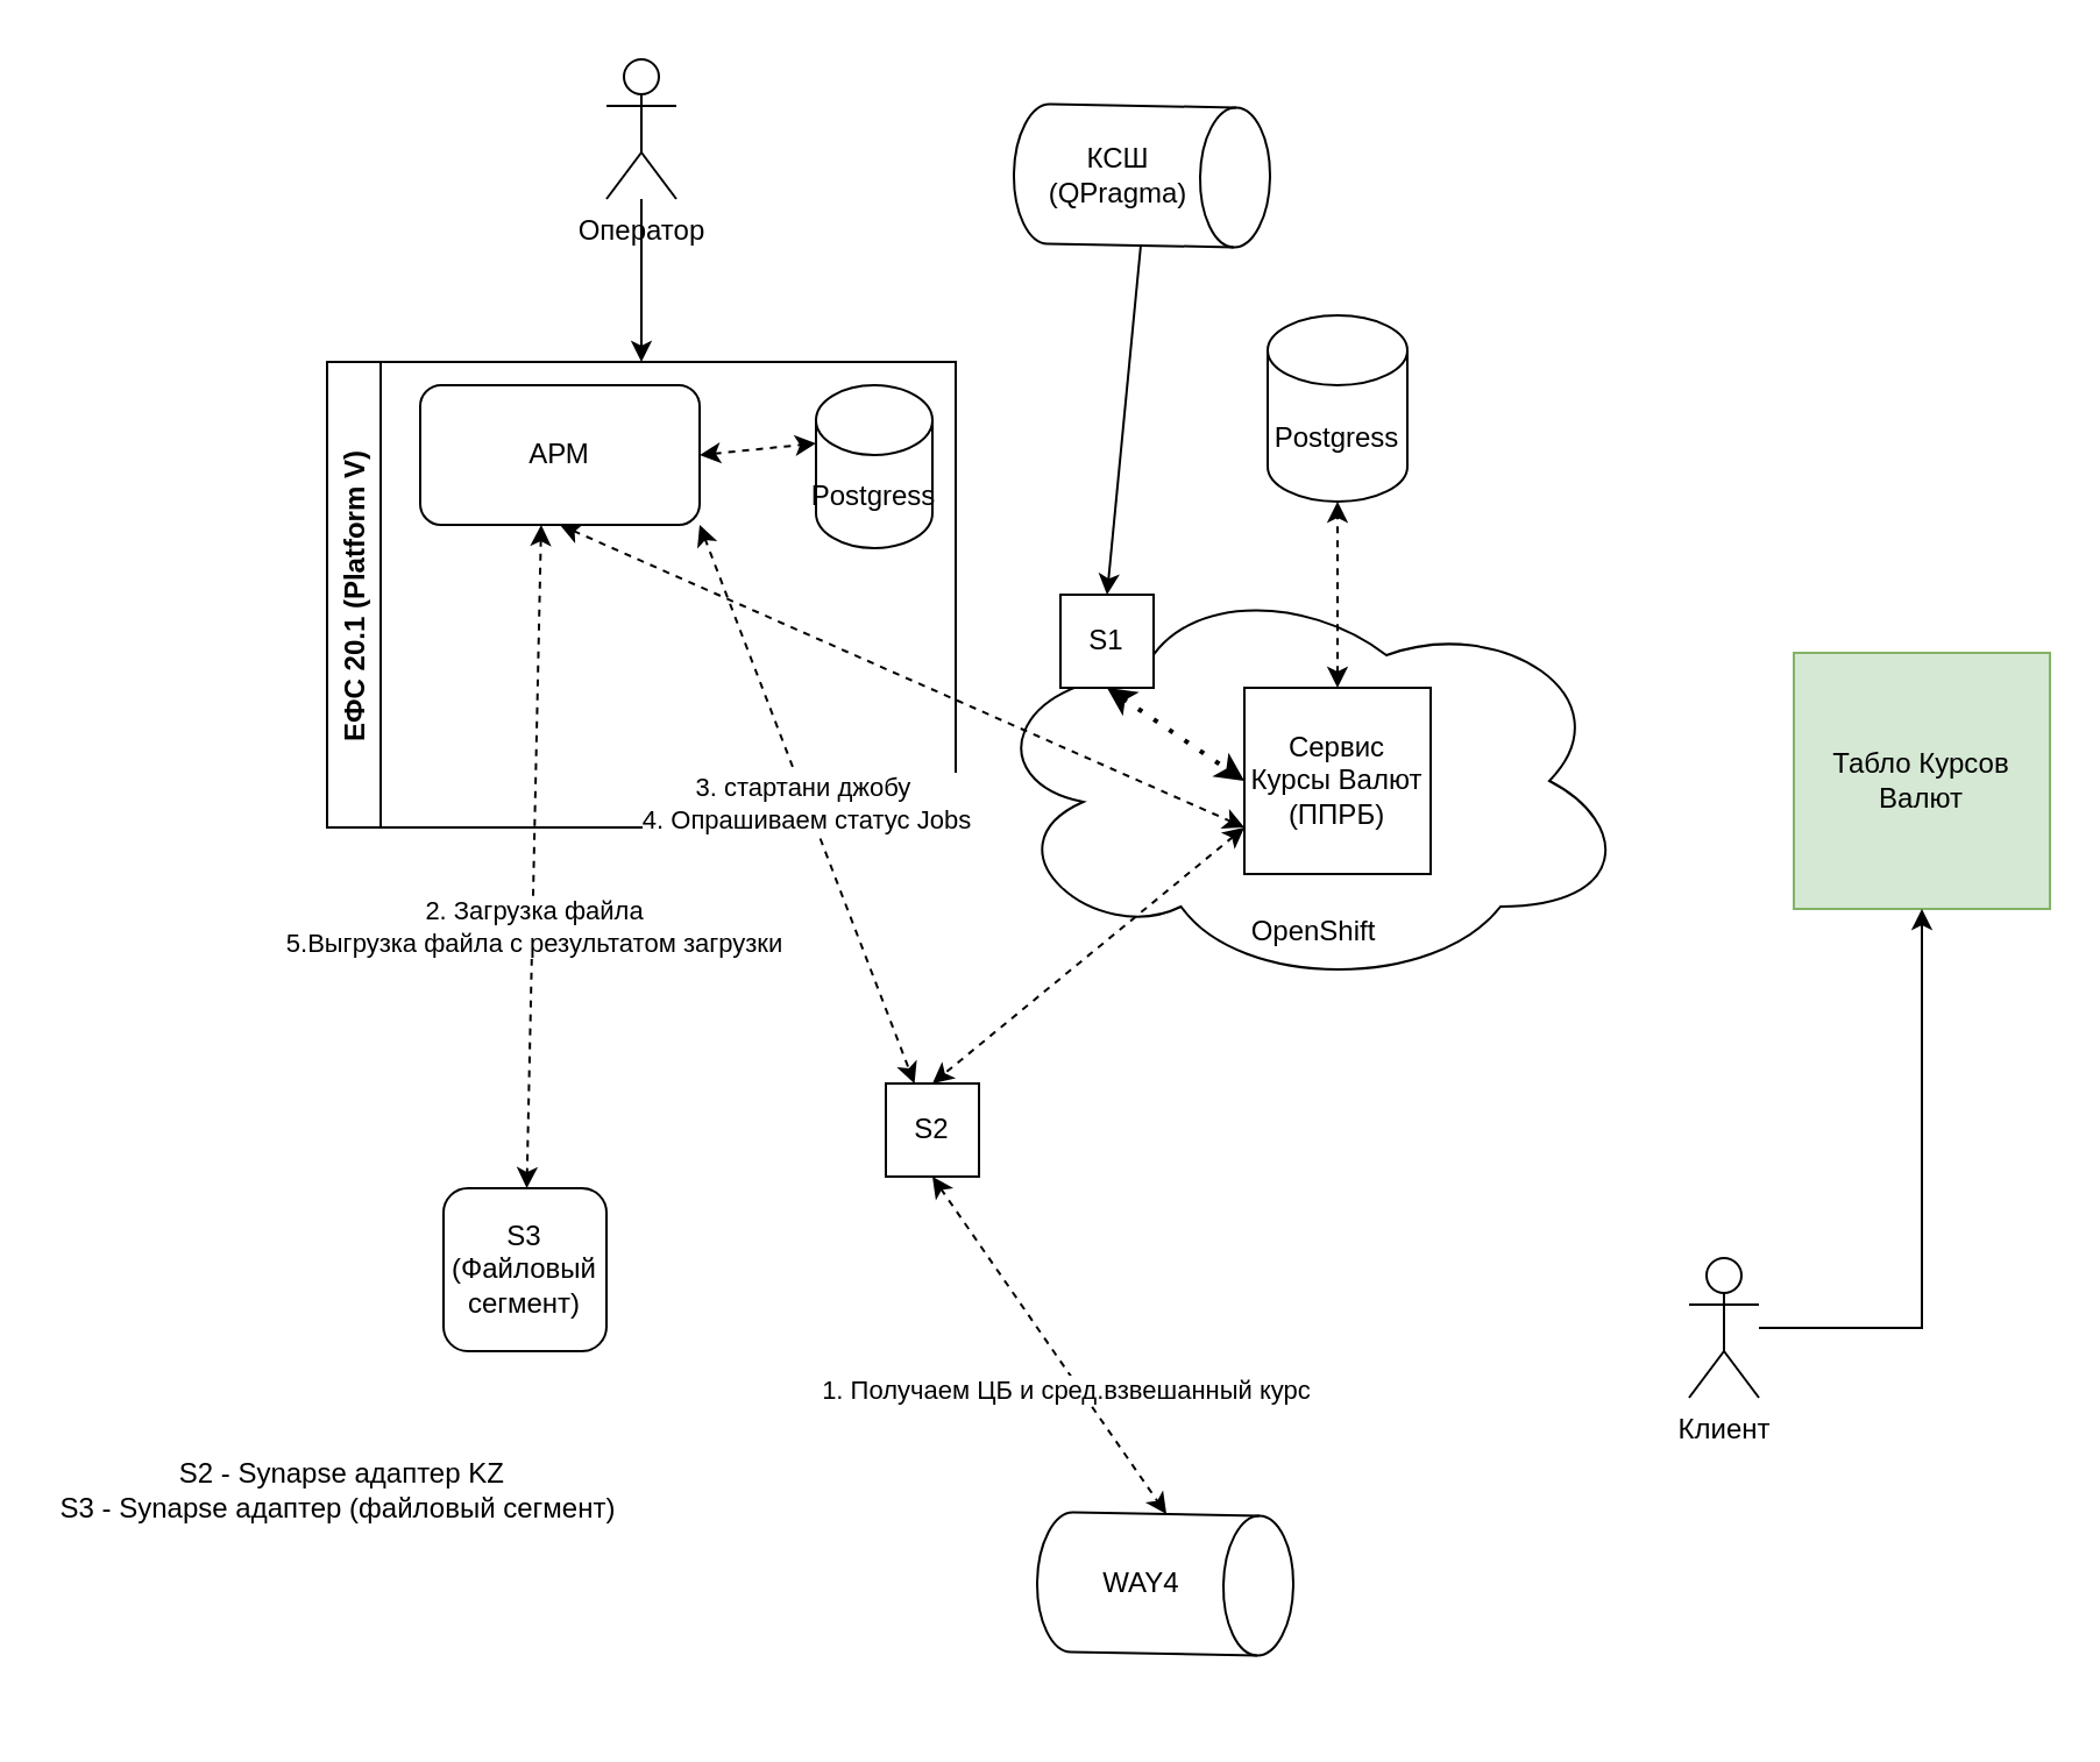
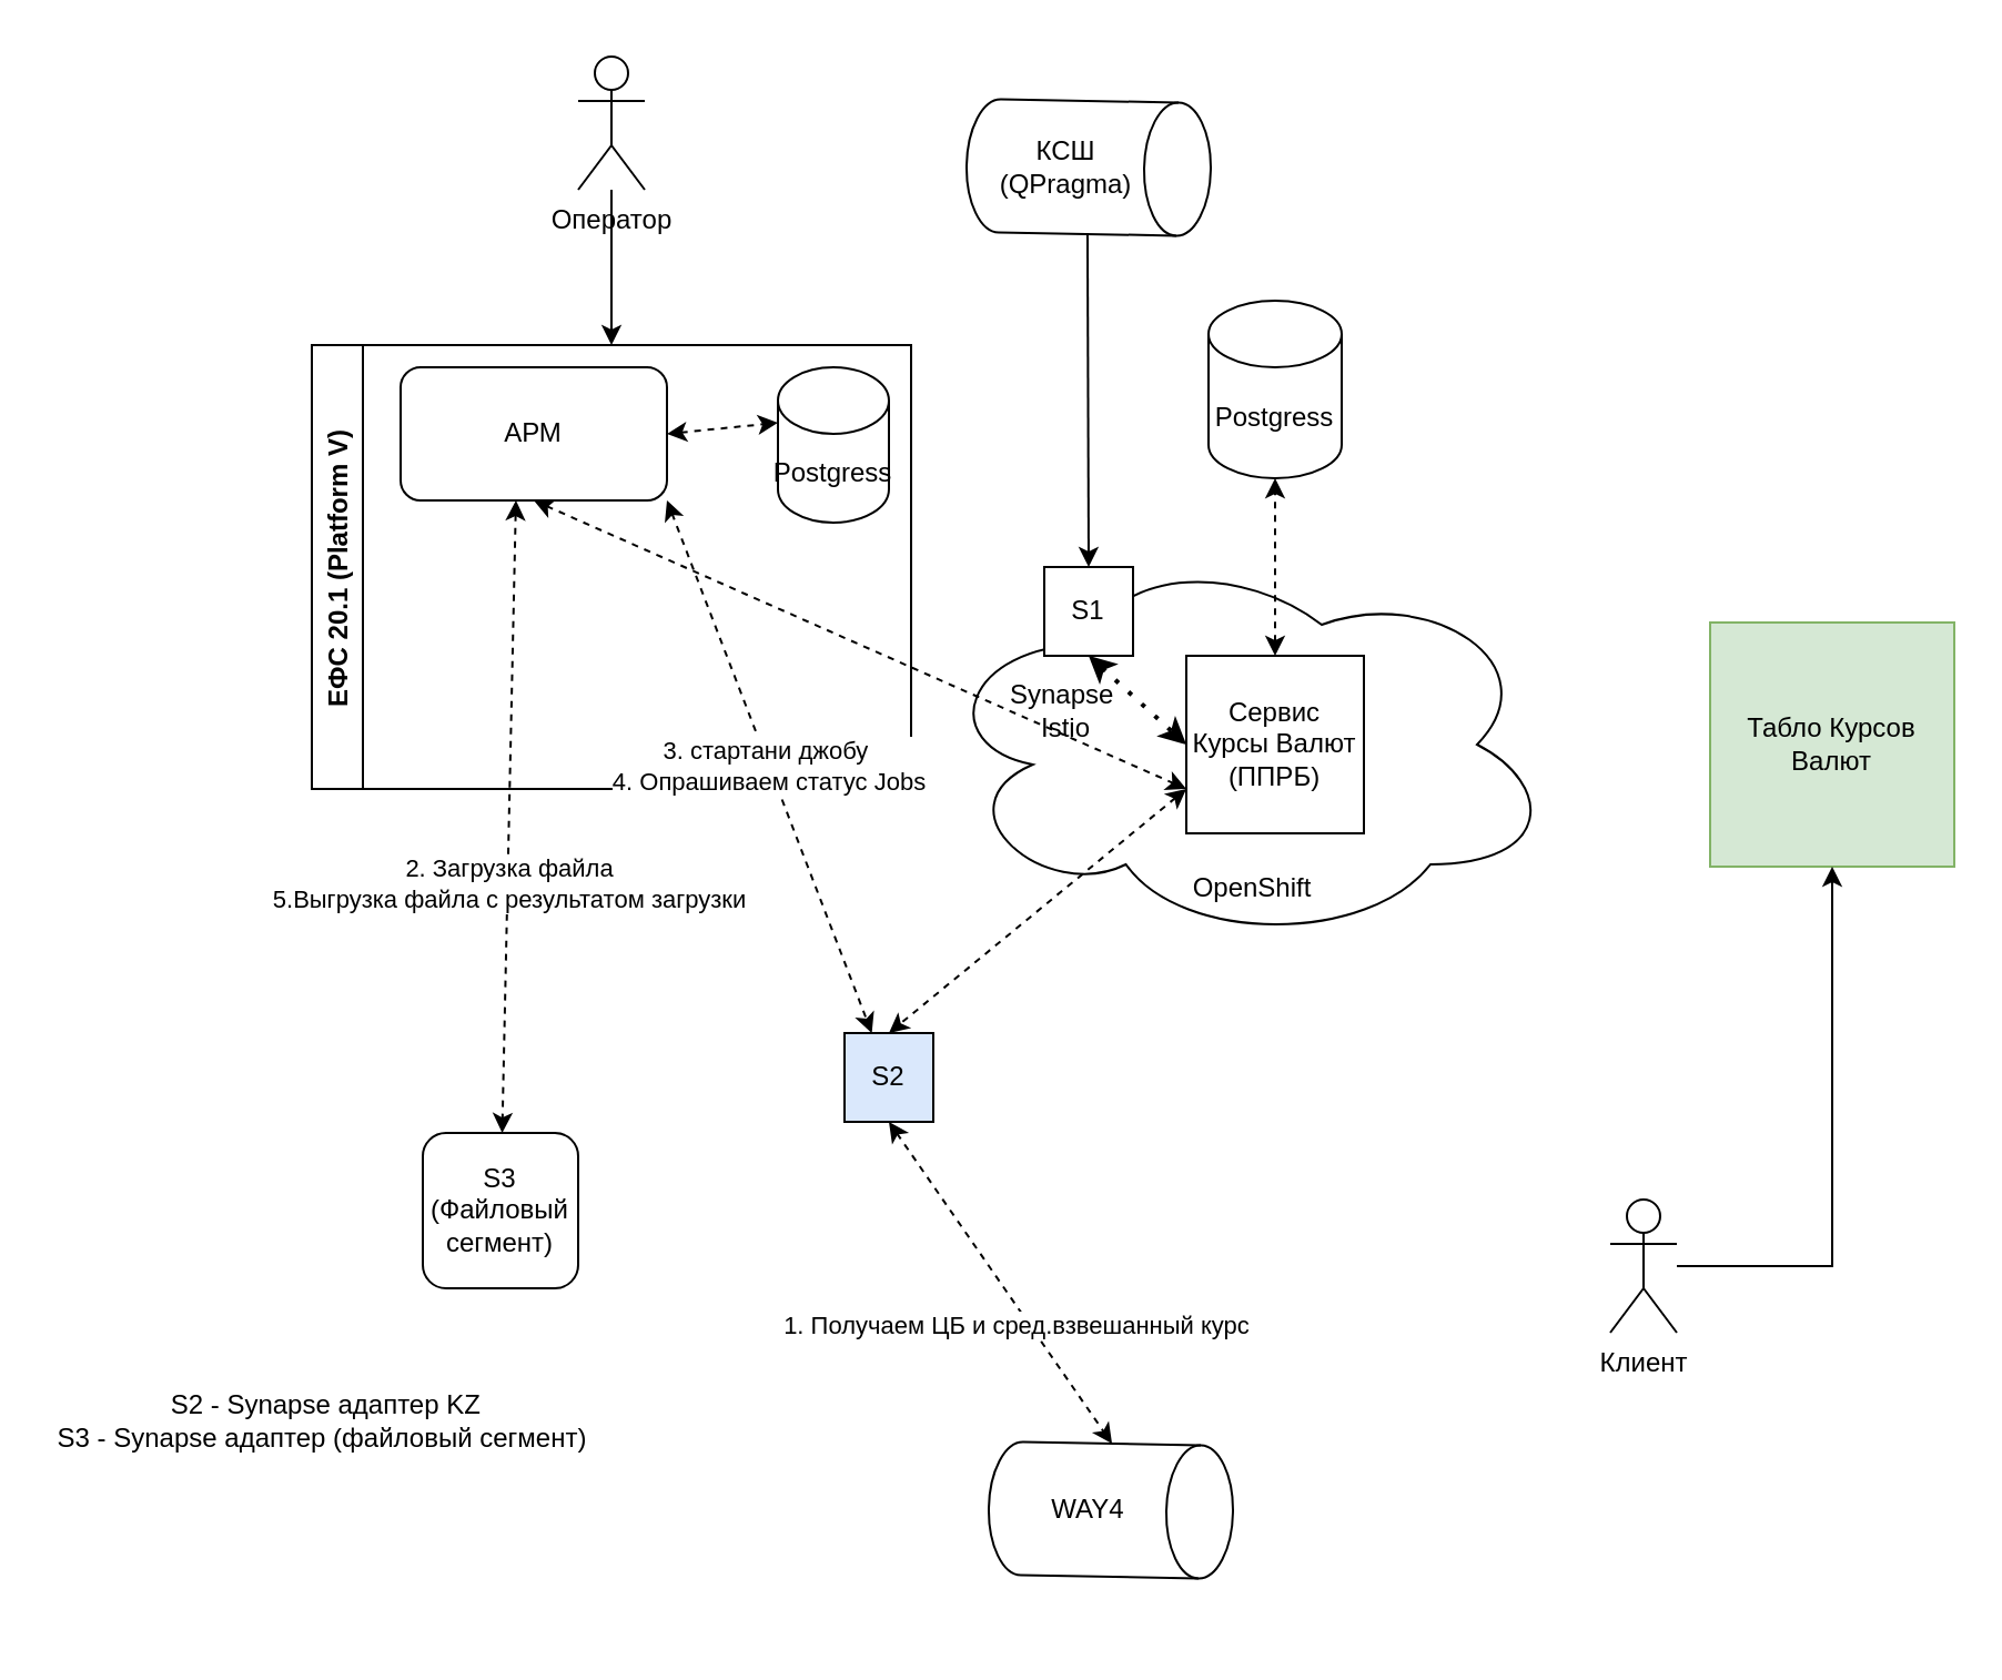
  <mxCell id="0" />
  <mxCell id="1" parent="0" />
  <mxCell id="2" value="" style="ellipse;shape=cloud;whiteSpace=wrap;html=1;" parent="1" vertex="1"><mxGeometry x="420" y="245" width="280" height="180" as="geometry" /></mxCell>
  <mxCell id="3" value="Табло Курсов Валют" style="whiteSpace=wrap;html=1;aspect=fixed;fillColor=#d5e8d4;strokeColor=#82b366;" parent="1" vertex="1"><mxGeometry x="770" y="280" width="110" height="110" as="geometry" /></mxCell>
  <mxCell id="4" value="" style="edgeStyle=orthogonalEdgeStyle;rounded=0;orthogonalLoop=1;jettySize=auto;html=1;" parent="1" source="5" target="3" edge="1"><mxGeometry relative="1" as="geometry" /></mxCell>
  <mxCell id="5" value="Клиент" style="shape=umlActor;verticalLabelPosition=bottom;verticalAlign=top;html=1;outlineConnect=0;" parent="1" vertex="1"><mxGeometry x="725" y="540" width="30" height="60" as="geometry" /></mxCell>
  <mxCell id="6" value="Postgress" style="shape=cylinder3;whiteSpace=wrap;html=1;boundedLbl=1;backgroundOutline=1;size=15;" parent="1" vertex="1"><mxGeometry x="544" y="135" width="60" height="80" as="geometry" /></mxCell>
  <mxCell id="7" value="Сервис Курсы Валют (ППРБ)" style="whiteSpace=wrap;html=1;aspect=fixed;" parent="1" vertex="1"><mxGeometry x="534" y="295" width="80" height="80" as="geometry" /></mxCell>
  <mxCell id="8" value="OpenShift" style="text;html=1;strokeColor=none;fillColor=none;align=center;verticalAlign=middle;whiteSpace=wrap;rounded=0;" parent="1" vertex="1"><mxGeometry x="534" y="385" width="60" height="30" as="geometry" /></mxCell>
  <mxCell id="9" value="" style="endArrow=classic;startArrow=classic;html=1;rounded=0;entryX=0.5;entryY=1;entryDx=0;entryDy=0;entryPerimeter=0;exitX=0.5;exitY=0;exitDx=0;exitDy=0;dashed=1;" parent="1" source="7" target="6" edge="1"><mxGeometry width="50" height="50" relative="1" as="geometry"><mxPoint x="560" y="345" as="sourcePoint" /><mxPoint x="610" y="295" as="targetPoint" /></mxGeometry></mxCell>
  <mxCell id="10" value="ЕФС 20.1 (Platform V)" style="swimlane;horizontal=0;" parent="1" vertex="1"><mxGeometry x="140" y="155" width="270" height="200" as="geometry" /></mxCell>
  <mxCell id="11" value="АРМ" style="rounded=1;whiteSpace=wrap;html=1;" parent="10" vertex="1"><mxGeometry x="40" y="10" width="120" height="60" as="geometry" /></mxCell>
  <mxCell id="12" value="Postgress" style="shape=cylinder3;whiteSpace=wrap;html=1;boundedLbl=1;backgroundOutline=1;size=15;" vertex="1" parent="10"><mxGeometry x="210" y="10" width="50" height="70" as="geometry" /></mxCell>
  <mxCell id="13" value="" style="endArrow=classic;html=1;rounded=0;dashed=1;exitX=1;exitY=0.5;exitDx=0;exitDy=0;entryX=0;entryY=0;entryDx=0;entryDy=25;entryPerimeter=0;startArrow=classic;startFill=1;" edge="1" parent="10" source="11" target="12"><mxGeometry width="50" height="50" relative="1" as="geometry"><mxPoint x="420" y="270" as="sourcePoint" /><mxPoint x="470" y="220" as="targetPoint" /></mxGeometry></mxCell>
+ <mxCell id="14" value="Synapse&amp;nbsp;&lt;br&gt;Istio" style="text;html=1;strokeColor=none;fillColor=none;align=center;verticalAlign=middle;whiteSpace=wrap;rounded=0;" parent="1" vertex="1"><mxGeometry x="450" y="305" width="60" height="30" as="geometry" /></mxCell>
  <mxCell id="15" value="" style="shape=cylinder3;whiteSpace=wrap;html=1;boundedLbl=1;backgroundOutline=1;size=15;rotation=91;" parent="1" vertex="1"><mxGeometry x="460" y="20" width="60" height="110" as="geometry" /></mxCell>
  <mxCell id="16" value="КСШ (QPragma)" style="text;html=1;strokeColor=none;fillColor=none;align=center;verticalAlign=middle;whiteSpace=wrap;rounded=0;" parent="1" vertex="1"><mxGeometry x="450" y="60" width="60" height="30" as="geometry" /></mxCell>
- <mxCell id="17" value="S1" style="whiteSpace=wrap;html=1;aspect=fixed;" parent="1" vertex="1"><mxGeometry x="455" y="255" width="40" height="40" as="geometry" /></mxCell>
+ <mxCell id="17" value="S1" style="whiteSpace=wrap;html=1;aspect=fixed;" parent="1" vertex="1"><mxGeometry x="470" y="255" width="40" height="40" as="geometry" /></mxCell>
  <mxCell id="18" value="S3 (Файловый сегмент)" style="whiteSpace=wrap;html=1;aspect=fixed;rounded=1;" parent="1" vertex="1"><mxGeometry x="190" y="510" width="70" height="70" as="geometry" /></mxCell>
  <mxCell id="19" value="" style="endArrow=classic;dashed=1;html=1;dashPattern=1 3;strokeWidth=2;rounded=0;exitX=0.5;exitY=1;exitDx=0;exitDy=0;entryX=0;entryY=0.5;entryDx=0;entryDy=0;startArrow=classic;startFill=1;endFill=1;" parent="1" source="17" target="7" edge="1"><mxGeometry width="50" height="50" relative="1" as="geometry"><mxPoint x="560" y="195" as="sourcePoint" /><mxPoint x="610" y="145" as="targetPoint" /><Array as="points" /></mxGeometry></mxCell>
  <mxCell id="20" value="Оператор" style="shape=umlActor;verticalLabelPosition=bottom;verticalAlign=top;html=1;outlineConnect=0;" parent="1" vertex="1"><mxGeometry x="260" y="25" width="30" height="60" as="geometry" /></mxCell>
  <mxCell id="21" value="" style="endArrow=classic;html=1;rounded=0;entryX=0.5;entryY=0;entryDx=0;entryDy=0;" parent="1" source="20" target="10" edge="1"><mxGeometry width="50" height="50" relative="1" as="geometry"><mxPoint x="560" y="335" as="sourcePoint" /><mxPoint x="610" y="285" as="targetPoint" /></mxGeometry></mxCell>
  <mxCell id="22" value="" style="endArrow=classic;html=1;rounded=0;exitX=1;exitY=0.5;exitDx=0;exitDy=0;exitPerimeter=0;entryX=0.5;entryY=0;entryDx=0;entryDy=0;" edge="1" parent="1" source="15" target="17"><mxGeometry width="50" height="50" relative="1" as="geometry"><mxPoint x="560" y="285" as="sourcePoint" /><mxPoint x="610" y="235" as="targetPoint" /></mxGeometry></mxCell>
- <mxCell id="23" value="S2" style="whiteSpace=wrap;html=1;aspect=fixed;" vertex="1" parent="1"><mxGeometry x="380" y="465" width="40" height="40" as="geometry" /></mxCell>
+ <mxCell id="23" value="S2" style="whiteSpace=wrap;html=1;aspect=fixed;fillColor=#dae8fc;" vertex="1" parent="1"><mxGeometry x="380" y="465" width="40" height="40" as="geometry" /></mxCell>
  <mxCell id="24" value="&amp;nbsp;S2 - Synapse адаптер KZ&lt;br&gt;S3 - Synapse адаптер (файловый сегмент)" style="text;html=1;strokeColor=none;fillColor=none;align=center;verticalAlign=middle;whiteSpace=wrap;rounded=0;" vertex="1" parent="1"><mxGeometry x="20" y="625" width="250" height="30" as="geometry" /></mxCell>
  <mxCell id="25" value="" style="endArrow=classic;html=1;rounded=0;exitX=0.5;exitY=1;exitDx=0;exitDy=0;entryX=0;entryY=0.75;entryDx=0;entryDy=0;dashed=1;startArrow=classic;startFill=1;" edge="1" parent="1" source="11" target="7"><mxGeometry width="50" height="50" relative="1" as="geometry"><mxPoint x="560" y="335" as="sourcePoint" /><mxPoint x="610" y="285" as="targetPoint" /></mxGeometry></mxCell>
  <mxCell id="26" value="" style="endArrow=classic;html=1;rounded=0;entryX=0.5;entryY=0;entryDx=0;entryDy=0;exitX=0;exitY=0.75;exitDx=0;exitDy=0;dashed=1;startArrow=classic;startFill=1;" edge="1" parent="1" source="7" target="23"><mxGeometry width="50" height="50" relative="1" as="geometry"><mxPoint x="560" y="385" as="sourcePoint" /><mxPoint x="610" y="335" as="targetPoint" /></mxGeometry></mxCell>
  <mxCell id="27" value="" style="shape=cylinder3;whiteSpace=wrap;html=1;boundedLbl=1;backgroundOutline=1;size=15;rotation=91;" vertex="1" parent="1"><mxGeometry x="470" y="625" width="60" height="110" as="geometry" /></mxCell>
  <mxCell id="28" value="WAY4" style="text;html=1;strokeColor=none;fillColor=none;align=center;verticalAlign=middle;whiteSpace=wrap;rounded=0;" vertex="1" parent="1"><mxGeometry x="460" y="665" width="60" height="30" as="geometry" /></mxCell>
  <mxCell id="29" value="1. Получаем ЦБ и сред.взвешанный курс&amp;nbsp;" style="endArrow=classic;html=1;rounded=0;exitX=0.5;exitY=1;exitDx=0;exitDy=0;entryX=0;entryY=0.5;entryDx=0;entryDy=0;entryPerimeter=0;startArrow=classic;startFill=1;dashed=1;" edge="1" parent="1" source="23" target="27"><mxGeometry x="0.23" y="-4" width="50" height="50" relative="1" as="geometry"><mxPoint x="560" y="435" as="sourcePoint" /><mxPoint x="610" y="385" as="targetPoint" /><mxPoint as="offset" /></mxGeometry></mxCell>
  <mxCell id="30" value="" style="endArrow=classic;html=1;rounded=0;dashed=1;exitX=0.433;exitY=1;exitDx=0;exitDy=0;exitPerimeter=0;startArrow=classic;startFill=1;" edge="1" parent="1" source="11" target="18"><mxGeometry width="50" height="50" relative="1" as="geometry"><mxPoint x="560" y="435" as="sourcePoint" /><mxPoint x="610" y="385" as="targetPoint" /></mxGeometry></mxCell>
  <mxCell id="31" value="2. Загрузка файла&lt;br&gt;5.Выгрузка файла с результатом загрузки" style="edgeLabel;html=1;align=center;verticalAlign=middle;resizable=0;points=[];" vertex="1" connectable="0" parent="30"><mxGeometry x="0.213" relative="1" as="geometry"><mxPoint as="offset" /></mxGeometry></mxCell>
  <mxCell id="32" value="3. стартани джобу&amp;nbsp;&lt;br&gt;4. Опрашиваем статус Jobs" style="endArrow=classic;html=1;rounded=0;dashed=1;startArrow=classic;startFill=1;exitX=1;exitY=1;exitDx=0;exitDy=0;" edge="1" parent="1" source="11" target="23"><mxGeometry width="50" height="50" relative="1" as="geometry"><mxPoint x="310" y="225" as="sourcePoint" /><mxPoint x="610" y="385" as="targetPoint" /></mxGeometry></mxCell>
